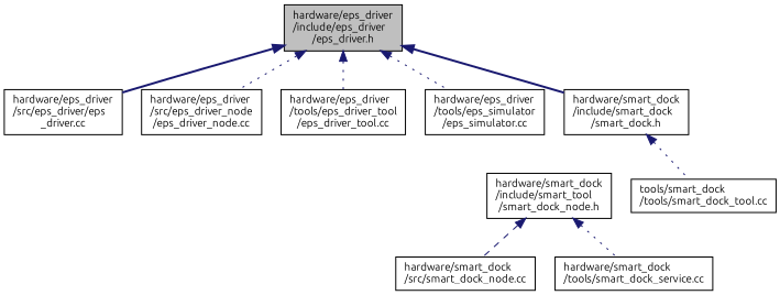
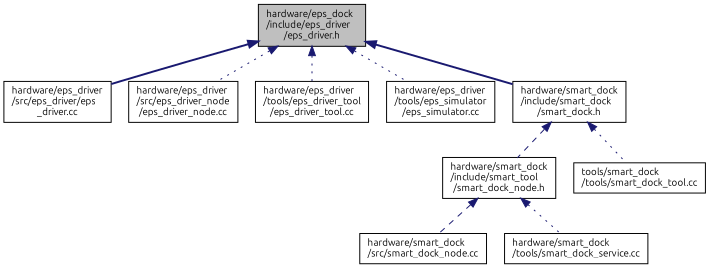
  digraph {
    fontname=Ubuntu
    node [color=black fillcolor=white fontname=Ubuntu fontsize=10 shape=record style=filled]
    edge [color=midnightblue dir=back fontname=Ubuntu fontsize=10 labelfontname=Helvetica labelfontsize=10 style=dotted]
-   n1 [fillcolor=grey75 fontcolor=black height=0.2 label="hardware/eps_driver\l/include/eps_driver\l/eps_driver.h" width=0.4]
+   n1 [fillcolor=grey75 fontcolor=black height=0.2 label="hardware/eps_dock\l/include/eps_driver\l/eps_driver.h" width=0.4]
    n2 [height=0.2 label="hardware/eps_driver\l/src/eps_driver/eps\l_driver.cc" width=0.4]
    n3 [height=0.2 label="hardware/eps_driver\l/src/eps_driver_node\l/eps_driver_node.cc" width=0.4]
    n4 [height=0.2 label="hardware/eps_driver\l/tools/eps_driver_tool\l/eps_driver_tool.cc" width=0.4]
    n5 [height=0.2 label="hardware/eps_driver\l/tools/eps_simulator\l/eps_simulator.cc" width=0.4]
    n6 [height=0.2 label="hardware/smart_dock\l/include/smart_dock\l/smart_dock.h" width=0.4]
    n7 [height=0.2 label="hardware/smart_dock\l/include/smart_tool\l/smart_dock_node.h" width=0.4]
    n8 [height=0.2 label="tools/smart_dock\l/tools/smart_dock_tool.cc" width=0.4]
    n9 [height=0.2 label="hardware/smart_dock\l/src/smart_dock_node.cc" width=0.4]
    n10 [height=0.2 label="hardware/smart_dock\l/tools/smart_dock_service.cc" width=0.4]
    n1 -> n2 [style=bold]
    n1 -> n3
    n1 -> n4
    n1 -> n5
    n1 -> n6 [style=bold]
+   n6 -> n7 [style=dashed]
    n6 -> n8
    n7 -> n9 [style=dashed]
    n7 -> n10
  }
